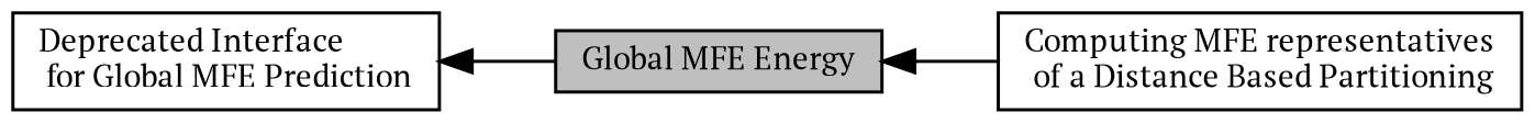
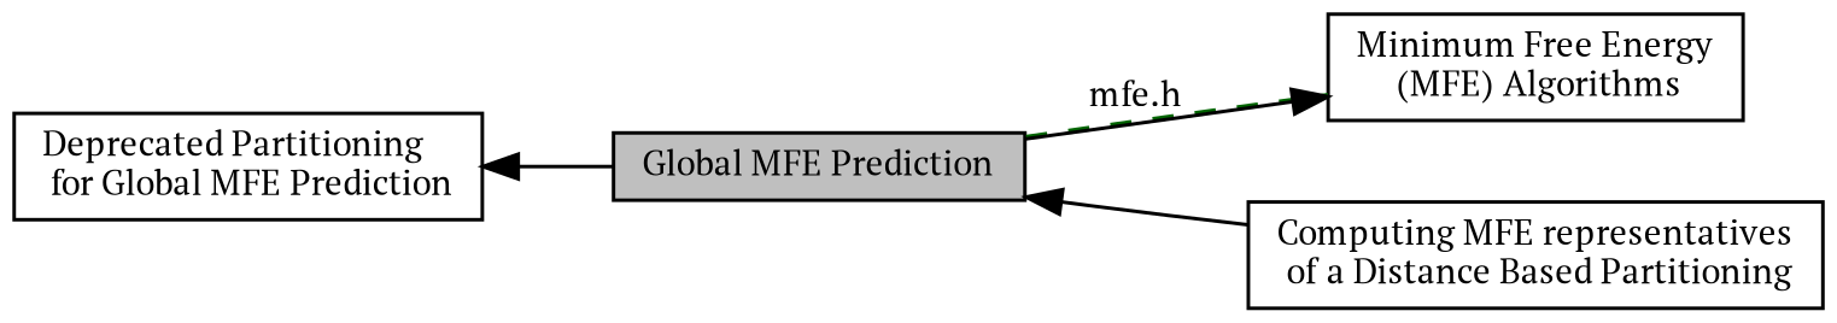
  digraph {
    fontname="PT Serif"
    rankdir=LR
    node [color=black fontname="PT Serif" fontsize=10 shape=box]
    edge [dir=back fontname="PT Serif" fontsize=10 labelfontname=Helvetica labelfontsize=10 shape=plaintext style=solid]
-   n1 [height=0.2 label="Deprecated Interface\l for Global MFE Prediction" width=0.4]
-   n2 [fillcolor=grey75 fontcolor=black height=0.2 label="Global MFE Energy" style=filled width=0.4]
+   n1 [height=0.2 label="Deprecated Partitioning\l for Global MFE Prediction" width=0.4]
+   n2 [fillcolor=grey75 fontcolor=black height=0.2 label="Global MFE Prediction" style=filled width=0.4]
+   n3 [height=0.2 label="Minimum Free Energy\l (MFE) Algorithms" width=0.4]
    n4 [height=0.2 label="Computing MFE representatives\l of a Distance Based Partitioning" width=0.4]
    n1 -> n2
+   n2 -> n3 [color=darkgreen dir=none label="mfe.h" style=dashed]
    n2 -> n4
+   n3 -> n2
  }
